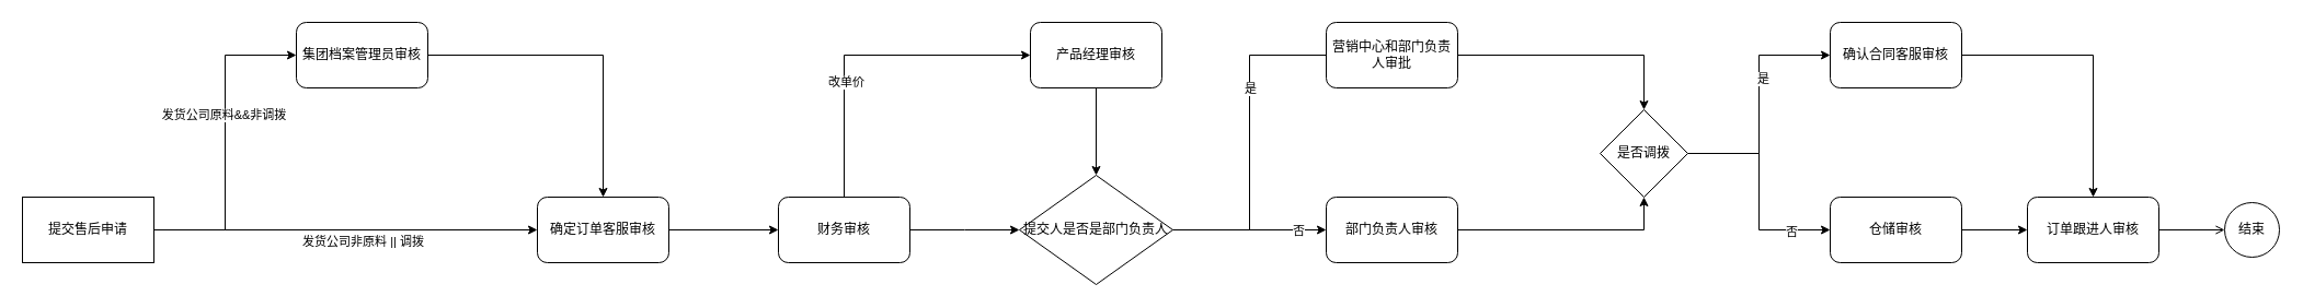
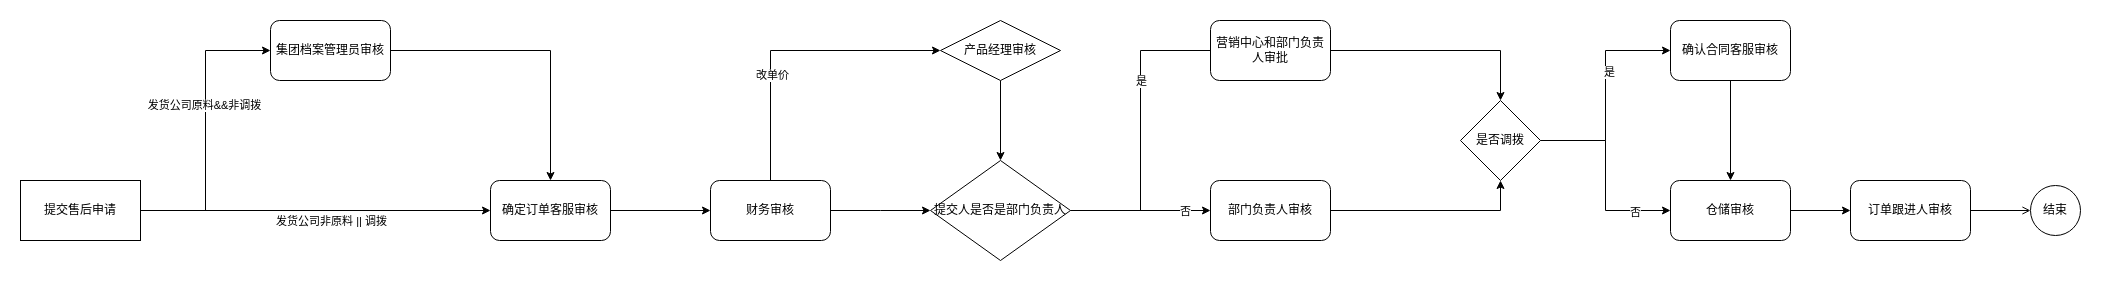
  <mxCell id="0" />
  <mxCell id="1" parent="0" />
  <mxCell id="2" style="edgeStyle=orthogonalEdgeStyle;rounded=0;orthogonalLoop=1;jettySize=auto;html=1;entryX=0;entryY=0.5;entryDx=0;entryDy=0;" edge="1" parent="1" source="6" target="10"><mxGeometry relative="1" as="geometry" /></mxCell>
  <mxCell id="3" value="发货公司原料&amp;amp;&amp;amp;非调拨" style="edgeLabel;html=1;align=center;verticalAlign=middle;resizable=0;points=[];" vertex="1" connectable="0" parent="2"><mxGeometry x="0.179" y="2" relative="1" as="geometry"><mxPoint as="offset" /></mxGeometry></mxCell>
  <mxCell id="4" style="edgeStyle=orthogonalEdgeStyle;rounded=0;orthogonalLoop=1;jettySize=auto;html=1;" edge="1" parent="1" source="6" target="8"><mxGeometry relative="1" as="geometry" /></mxCell>
  <mxCell id="5" value="发货公司非原料 || 调拨" style="edgeLabel;html=1;align=center;verticalAlign=middle;resizable=0;points=[];" vertex="1" connectable="0" parent="4"><mxGeometry x="0.114" relative="1" as="geometry"><mxPoint x="-5" y="10" as="offset" /></mxGeometry></mxCell>
  <mxCell id="6" value="提交售后申请" style="rounded=0;whiteSpace=wrap;html=1;" vertex="1" parent="1"><mxGeometry x="20" y="180" width="120" height="60" as="geometry" /></mxCell>
  <mxCell id="7" value="" style="edgeStyle=orthogonalEdgeStyle;rounded=0;orthogonalLoop=1;jettySize=auto;html=1;" edge="1" parent="1" source="8" target="14"><mxGeometry relative="1" as="geometry" /></mxCell>
  <mxCell id="8" value="确定订单客服审核" style="rounded=1;whiteSpace=wrap;html=1;" vertex="1" parent="1"><mxGeometry x="490" y="180" width="120" height="60" as="geometry" /></mxCell>
  <mxCell id="9" style="edgeStyle=orthogonalEdgeStyle;rounded=0;orthogonalLoop=1;jettySize=auto;html=1;entryX=0.5;entryY=0;entryDx=0;entryDy=0;" edge="1" parent="1" source="10" target="8"><mxGeometry relative="1" as="geometry" /></mxCell>
  <mxCell id="10" value="集团档案管理员审核" style="rounded=1;whiteSpace=wrap;html=1;" vertex="1" parent="1"><mxGeometry x="270" y="20" width="120" height="60" as="geometry" /></mxCell>
  <mxCell id="11" style="edgeStyle=orthogonalEdgeStyle;rounded=0;orthogonalLoop=1;jettySize=auto;html=1;exitX=0.5;exitY=0;exitDx=0;exitDy=0;entryX=0;entryY=0.5;entryDx=0;entryDy=0;" edge="1" parent="1" source="14" target="16"><mxGeometry relative="1" as="geometry" /></mxCell>
  <mxCell id="12" value="改单价" style="edgeLabel;html=1;align=center;verticalAlign=middle;resizable=0;points=[];" vertex="1" connectable="0" parent="11"><mxGeometry x="-0.296" y="-1" relative="1" as="geometry"><mxPoint as="offset" /></mxGeometry></mxCell>
  <mxCell id="13" style="edgeStyle=orthogonalEdgeStyle;rounded=0;orthogonalLoop=1;jettySize=auto;html=1;" edge="1" parent="1" source="14"><mxGeometry relative="1" as="geometry"><mxPoint x="930" y="210" as="targetPoint" /></mxGeometry></mxCell>
  <mxCell id="14" value="财务审核" style="rounded=1;whiteSpace=wrap;html=1;" vertex="1" parent="1"><mxGeometry x="710" y="180" width="120" height="60" as="geometry" /></mxCell>
  <mxCell id="15" value="" style="edgeStyle=orthogonalEdgeStyle;rounded=0;orthogonalLoop=1;jettySize=auto;html=1;" edge="1" parent="1" source="16" target="21"><mxGeometry relative="1" as="geometry" /></mxCell>
- <mxCell id="16" value="产品经理审核" style="rounded=1;whiteSpace=wrap;html=1;" vertex="1" parent="1"><mxGeometry x="940" y="20" width="120" height="60" as="geometry" /></mxCell>
+ <mxCell id="16" value="产品经理审核" style="rhombus;whiteSpace=wrap;html=1;" vertex="1" parent="1"><mxGeometry x="940" y="20" width="120" height="60" as="geometry" /></mxCell>
  <mxCell id="17" style="edgeStyle=orthogonalEdgeStyle;rounded=0;orthogonalLoop=1;jettySize=auto;html=1;entryX=0;entryY=0.5;entryDx=0;entryDy=0;endArrow=none;" edge="1" parent="1" source="21" target="23"><mxGeometry relative="1" as="geometry" /></mxCell>
  <mxCell id="18" value="是" style="edgeLabel;html=1;align=center;verticalAlign=middle;resizable=0;points=[];" vertex="1" connectable="0" parent="17"><mxGeometry x="0.333" relative="1" as="geometry"><mxPoint as="offset" /></mxGeometry></mxCell>
  <mxCell id="19" style="edgeStyle=orthogonalEdgeStyle;rounded=0;orthogonalLoop=1;jettySize=auto;html=1;entryX=0;entryY=0.5;entryDx=0;entryDy=0;" edge="1" parent="1" source="21" target="25"><mxGeometry relative="1" as="geometry" /></mxCell>
  <mxCell id="20" value="否" style="edgeLabel;html=1;align=center;verticalAlign=middle;resizable=0;points=[];" vertex="1" connectable="0" parent="19"><mxGeometry x="0.631" relative="1" as="geometry"><mxPoint as="offset" /></mxGeometry></mxCell>
  <mxCell id="21" value="提交人是否是部门负责人" style="rhombus;whiteSpace=wrap;html=1;" vertex="1" parent="1"><mxGeometry x="930" y="160" width="140" height="100" as="geometry" /></mxCell>
  <mxCell id="22" style="edgeStyle=orthogonalEdgeStyle;rounded=0;orthogonalLoop=1;jettySize=auto;html=1;entryX=0.5;entryY=0;entryDx=0;entryDy=0;" edge="1" parent="1" source="23" target="30"><mxGeometry relative="1" as="geometry" /></mxCell>
  <mxCell id="23" value="营销中心和部门负责人审批" style="rounded=1;whiteSpace=wrap;html=1;" vertex="1" parent="1"><mxGeometry x="1210" y="20" width="120" height="60" as="geometry" /></mxCell>
  <mxCell id="24" style="edgeStyle=orthogonalEdgeStyle;rounded=0;orthogonalLoop=1;jettySize=auto;html=1;entryX=0.5;entryY=1;entryDx=0;entryDy=0;" edge="1" parent="1" source="25" target="30"><mxGeometry relative="1" as="geometry" /></mxCell>
  <mxCell id="25" value="部门负责人审核" style="rounded=1;whiteSpace=wrap;html=1;" vertex="1" parent="1"><mxGeometry x="1210" y="180" width="120" height="60" as="geometry" /></mxCell>
  <mxCell id="26" style="edgeStyle=orthogonalEdgeStyle;rounded=0;orthogonalLoop=1;jettySize=auto;html=1;entryX=0;entryY=0.5;entryDx=0;entryDy=0;" edge="1" parent="1" source="30" target="32"><mxGeometry relative="1" as="geometry" /></mxCell>
  <mxCell id="27" value="是" style="edgeLabel;html=1;align=center;verticalAlign=middle;resizable=0;points=[];" vertex="1" connectable="0" parent="26"><mxGeometry x="0.218" y="-3" relative="1" as="geometry"><mxPoint as="offset" /></mxGeometry></mxCell>
  <mxCell id="28" style="edgeStyle=orthogonalEdgeStyle;rounded=0;orthogonalLoop=1;jettySize=auto;html=1;" edge="1" parent="1" source="30" target="34"><mxGeometry relative="1" as="geometry" /></mxCell>
  <mxCell id="29" value="否" style="edgeLabel;html=1;align=center;verticalAlign=middle;resizable=0;points=[];" vertex="1" connectable="0" parent="28"><mxGeometry x="0.64" y="-1" relative="1" as="geometry"><mxPoint as="offset" /></mxGeometry></mxCell>
  <mxCell id="30" value="是否调拨" style="rhombus;whiteSpace=wrap;html=1;" vertex="1" parent="1"><mxGeometry x="1460" y="100" width="80" height="80" as="geometry" /></mxCell>
- <mxCell id="31" style="edgeStyle=orthogonalEdgeStyle;rounded=0;orthogonalLoop=1;jettySize=auto;html=1;" edge="1" parent="1" source="32" target="36"><mxGeometry relative="1" as="geometry" /></mxCell>
+ <mxCell id="31" style="edgeStyle=orthogonalEdgeStyle;rounded=0;orthogonalLoop=1;jettySize=auto;html=1;" edge="1" parent="1" source="32" target="34"><mxGeometry relative="1" as="geometry" /></mxCell>
  <mxCell id="32" value="确认合同客服审核" style="rounded=1;whiteSpace=wrap;html=1;" vertex="1" parent="1"><mxGeometry x="1670" y="20" width="120" height="60" as="geometry" /></mxCell>
  <mxCell id="33" value="" style="edgeStyle=orthogonalEdgeStyle;rounded=0;orthogonalLoop=1;jettySize=auto;html=1;" edge="1" parent="1" source="34" target="36"><mxGeometry relative="1" as="geometry" /></mxCell>
  <mxCell id="34" value="仓储审核" style="rounded=1;whiteSpace=wrap;html=1;" vertex="1" parent="1"><mxGeometry x="1670" y="180" width="120" height="60" as="geometry" /></mxCell>
  <mxCell id="35" value="" style="edgeStyle=orthogonalEdgeStyle;rounded=0;orthogonalLoop=1;jettySize=auto;html=1;endArrow=open;" edge="1" parent="1" source="36" target="37"><mxGeometry relative="1" as="geometry" /></mxCell>
  <mxCell id="36" value="订单跟进人审核" style="rounded=1;whiteSpace=wrap;html=1;" vertex="1" parent="1"><mxGeometry x="1850" y="180" width="120" height="60" as="geometry" /></mxCell>
  <mxCell id="37" value="结束" style="ellipse;whiteSpace=wrap;html=1;aspect=fixed;" vertex="1" parent="1"><mxGeometry x="2030" y="185" width="50" height="50" as="geometry" /></mxCell>
